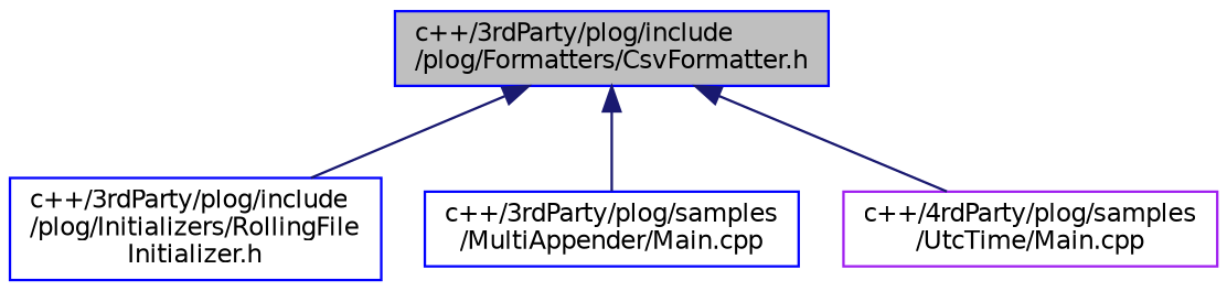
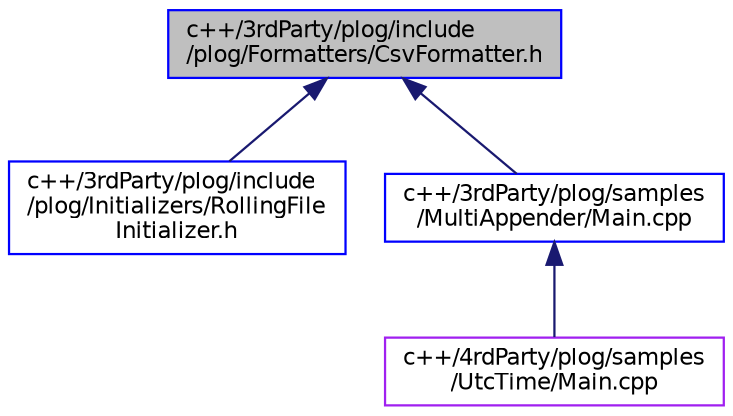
  digraph {
    node [color=blue fontname=Helvetica fontsize=10 shape=record]
    edge [color=midnightblue dir=back fontname=Helvetica fontsize=10 labelfontname=Helvetica labelfontsize=10 style=solid]
    n1 [fillcolor=grey75 fontcolor=black height=0.2 label="c++/3rdParty/plog/include\l/plog/Formatters/CsvFormatter.h" style=filled width=0.4]
    n2 [height=0.2 label="c++/3rdParty/plog/include\l/plog/Initializers/RollingFile\lInitializer.h" width=0.4]
    n3 [height=0.2 label="c++/3rdParty/plog/samples\l/MultiAppender/Main.cpp" width=0.4]
    n4 [color=purple height=0.2 label="c++/4rdParty/plog/samples\l/UtcTime/Main.cpp" width=0.4]
    n1 -> n2
    n1 -> n3
-   n1 -> n4
+   n3 -> n4
  }
